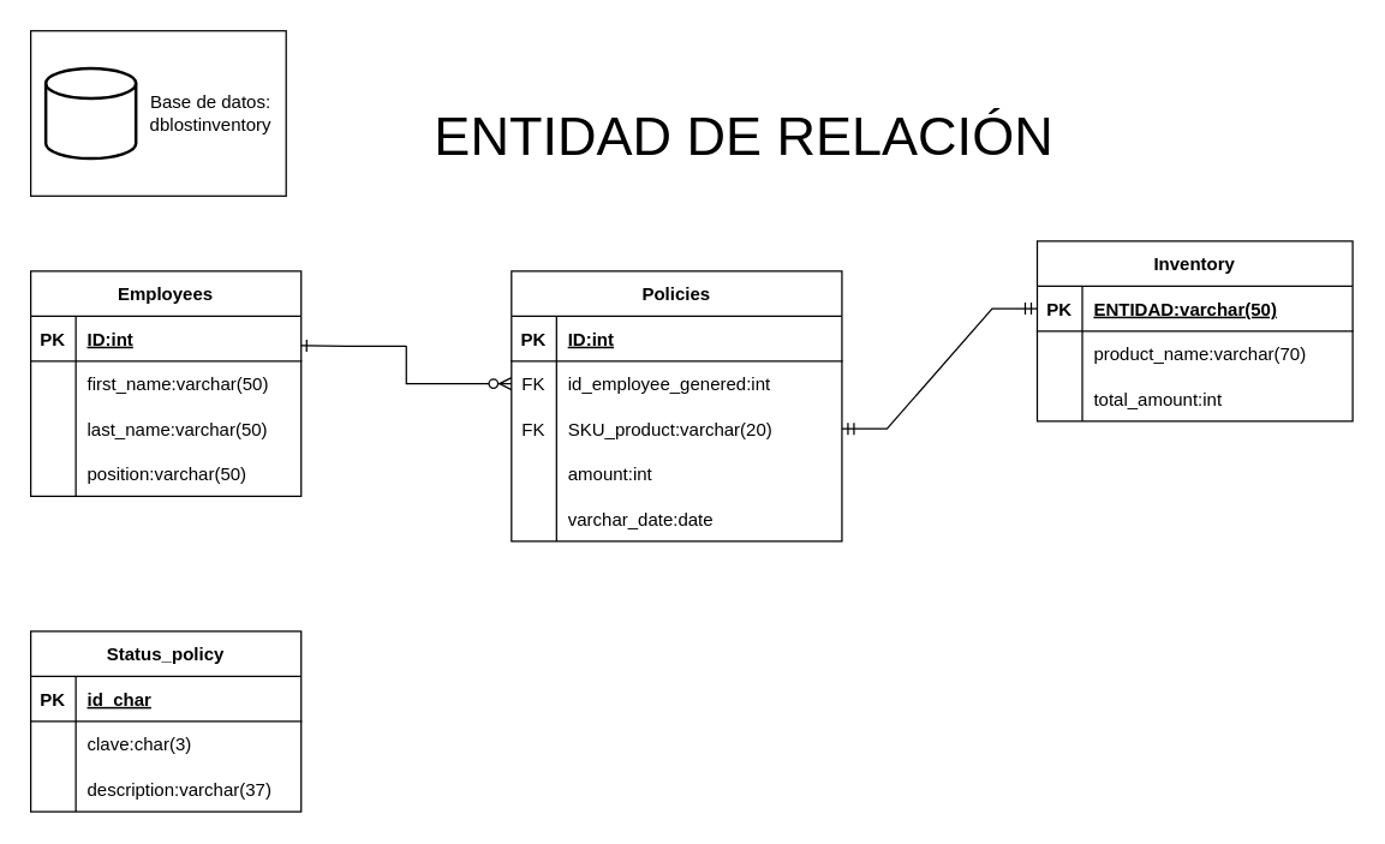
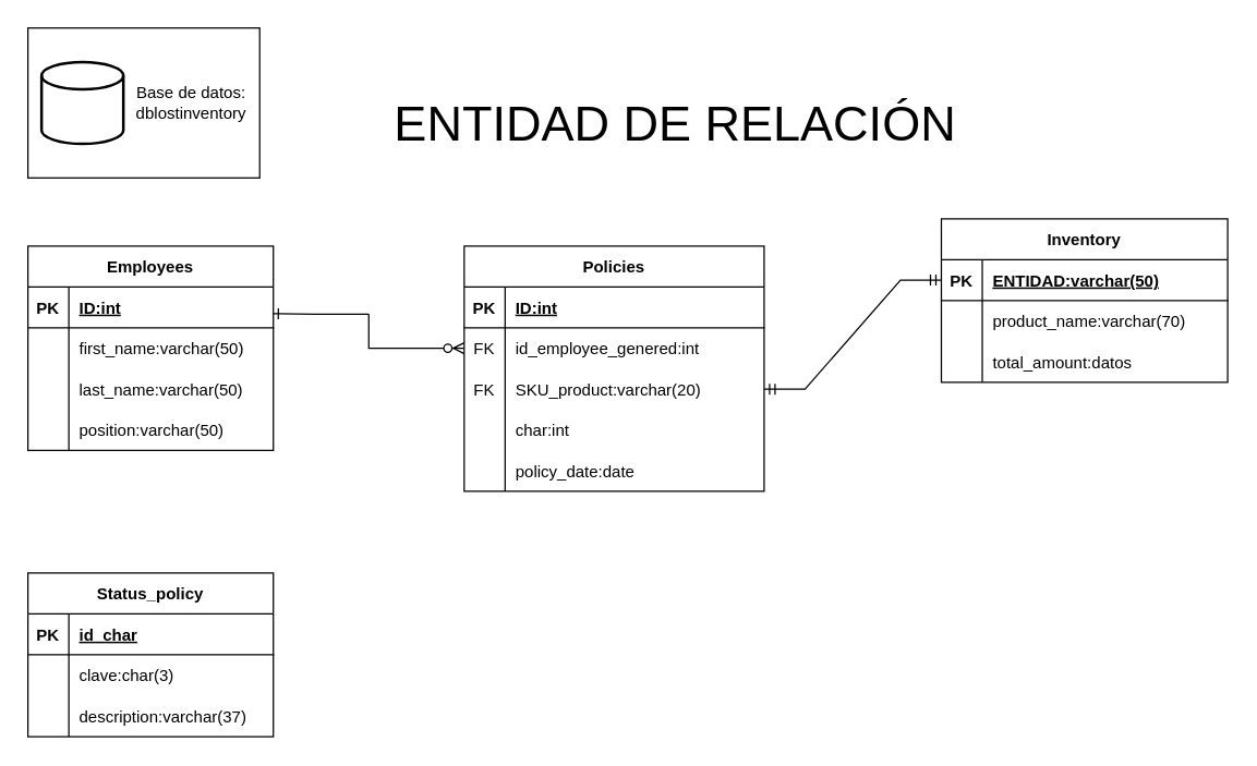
  <mxCell id="0" />
  <mxCell id="1" parent="0" />
  <mxCell id="2" value="Status_policy" style="shape=table;startSize=30;container=1;collapsible=1;childLayout=tableLayout;fixedRows=1;rowLines=0;fontStyle=1;align=center;resizeLast=1;" vertex="1" parent="1"><mxGeometry x="20" y="420" width="180" height="120" as="geometry" /></mxCell>
  <mxCell id="3" value="" style="shape=tableRow;horizontal=0;startSize=0;swimlaneHead=0;swimlaneBody=0;fillColor=none;collapsible=0;dropTarget=0;points=[[0,0.5],[1,0.5]];portConstraint=eastwest;top=0;left=0;right=0;bottom=1;" vertex="1" parent="2"><mxGeometry y="30" width="180" height="30" as="geometry" /></mxCell>
  <mxCell id="4" value="PK" style="shape=partialRectangle;connectable=0;fillColor=none;top=0;left=0;bottom=0;right=0;fontStyle=1;overflow=hidden;" vertex="1" parent="3"><mxGeometry width="30" height="30" as="geometry"><mxRectangle width="30" height="30" as="alternateBounds" /></mxGeometry></mxCell>
  <mxCell id="5" value="id_char" style="shape=partialRectangle;connectable=0;fillColor=none;top=0;left=0;bottom=0;right=0;align=left;spacingLeft=6;fontStyle=5;overflow=hidden;" vertex="1" parent="3"><mxGeometry x="30" width="150" height="30" as="geometry"><mxRectangle width="150" height="30" as="alternateBounds" /></mxGeometry></mxCell>
  <mxCell id="6" value="" style="shape=tableRow;horizontal=0;startSize=0;swimlaneHead=0;swimlaneBody=0;fillColor=none;collapsible=0;dropTarget=0;points=[[0,0.5],[1,0.5]];portConstraint=eastwest;top=0;left=0;right=0;bottom=0;" vertex="1" parent="2"><mxGeometry y="60" width="180" height="30" as="geometry" /></mxCell>
  <mxCell id="7" value="" style="shape=partialRectangle;connectable=0;fillColor=none;top=0;left=0;bottom=0;right=0;editable=1;overflow=hidden;" vertex="1" parent="6"><mxGeometry width="30" height="30" as="geometry"><mxRectangle width="30" height="30" as="alternateBounds" /></mxGeometry></mxCell>
  <mxCell id="8" value="clave:char(3)" style="shape=partialRectangle;connectable=0;fillColor=none;top=0;left=0;bottom=0;right=0;align=left;spacingLeft=6;overflow=hidden;" vertex="1" parent="6"><mxGeometry x="30" width="150" height="30" as="geometry"><mxRectangle width="150" height="30" as="alternateBounds" /></mxGeometry></mxCell>
  <mxCell id="9" value="" style="shape=tableRow;horizontal=0;startSize=0;swimlaneHead=0;swimlaneBody=0;fillColor=none;collapsible=0;dropTarget=0;points=[[0,0.5],[1,0.5]];portConstraint=eastwest;top=0;left=0;right=0;bottom=0;" vertex="1" parent="2"><mxGeometry y="90" width="180" height="30" as="geometry" /></mxCell>
  <mxCell id="10" value="" style="shape=partialRectangle;connectable=0;fillColor=none;top=0;left=0;bottom=0;right=0;editable=1;overflow=hidden;" vertex="1" parent="9"><mxGeometry width="30" height="30" as="geometry"><mxRectangle width="30" height="30" as="alternateBounds" /></mxGeometry></mxCell>
  <mxCell id="11" value="description:varchar(37)" style="shape=partialRectangle;connectable=0;fillColor=none;top=0;left=0;bottom=0;right=0;align=left;spacingLeft=6;overflow=hidden;" vertex="1" parent="9"><mxGeometry x="30" width="150" height="30" as="geometry"><mxRectangle width="150" height="30" as="alternateBounds" /></mxGeometry></mxCell>
  <mxCell id="12" value="" style="group" connectable="0" vertex="1" parent="1"><mxGeometry x="20" y="20" width="200" height="110" as="geometry" /></mxCell>
  <mxCell id="13" value="" style="rounded=0;whiteSpace=wrap;html=1;" vertex="1" parent="12"><mxGeometry width="170" height="110" as="geometry" /></mxCell>
  <mxCell id="14" value="" style="strokeWidth=2;html=1;shape=mxgraph.flowchart.database;whiteSpace=wrap;" vertex="1" parent="12"><mxGeometry x="10" y="25" width="60" height="60" as="geometry" /></mxCell>
  <mxCell id="15" value="Base de datos:&lt;br&gt;dblostinventory" style="text;html=1;strokeColor=none;fillColor=none;align=center;verticalAlign=middle;whiteSpace=wrap;rounded=0;" vertex="1" parent="12"><mxGeometry x="40" y="20" width="160" height="70" as="geometry" /></mxCell>
  <mxCell id="16" value="" style="group" connectable="0" vertex="1" parent="1"><mxGeometry x="20" y="160" width="880" height="200" as="geometry" /></mxCell>
  <mxCell id="17" value="Inventory" style="shape=table;startSize=30;container=1;collapsible=1;childLayout=tableLayout;fixedRows=1;rowLines=0;fontStyle=1;align=center;resizeLast=1;movable=1;resizable=1;rotatable=1;deletable=1;editable=1;locked=0;connectable=1;" vertex="1" parent="16"><mxGeometry x="670" width="210" height="120" as="geometry"><mxRectangle x="380" y="90" width="90" height="30" as="alternateBounds" /></mxGeometry></mxCell>
  <mxCell id="18" value="" style="shape=tableRow;horizontal=0;startSize=0;swimlaneHead=0;swimlaneBody=0;fillColor=none;collapsible=0;dropTarget=0;points=[[0,0.5],[1,0.5]];portConstraint=eastwest;top=0;left=0;right=0;bottom=1;" vertex="1" parent="17"><mxGeometry y="30" width="210" height="30" as="geometry" /></mxCell>
  <mxCell id="19" value="PK" style="shape=partialRectangle;connectable=0;fillColor=none;top=0;left=0;bottom=0;right=0;fontStyle=1;overflow=hidden;" vertex="1" parent="18"><mxGeometry width="30" height="30" as="geometry"><mxRectangle width="30" height="30" as="alternateBounds" /></mxGeometry></mxCell>
  <mxCell id="20" value="ENTIDAD:varchar(50)" style="shape=partialRectangle;connectable=0;fillColor=none;top=0;left=0;bottom=0;right=0;align=left;spacingLeft=6;fontStyle=5;overflow=hidden;" vertex="1" parent="18"><mxGeometry x="30" width="180" height="30" as="geometry"><mxRectangle width="180" height="30" as="alternateBounds" /></mxGeometry></mxCell>
  <mxCell id="21" value="" style="shape=tableRow;horizontal=0;startSize=0;swimlaneHead=0;swimlaneBody=0;fillColor=none;collapsible=0;dropTarget=0;points=[[0,0.5],[1,0.5]];portConstraint=eastwest;top=0;left=0;right=0;bottom=0;" vertex="1" parent="17"><mxGeometry y="60" width="210" height="30" as="geometry" /></mxCell>
  <mxCell id="22" value="" style="shape=partialRectangle;connectable=0;fillColor=none;top=0;left=0;bottom=0;right=0;editable=1;overflow=hidden;" vertex="1" parent="21"><mxGeometry width="30" height="30" as="geometry"><mxRectangle width="30" height="30" as="alternateBounds" /></mxGeometry></mxCell>
  <mxCell id="23" value="product_name:varchar(70)" style="shape=partialRectangle;connectable=0;fillColor=none;top=0;left=0;bottom=0;right=0;align=left;spacingLeft=6;overflow=hidden;" vertex="1" parent="21"><mxGeometry x="30" width="180" height="30" as="geometry"><mxRectangle width="180" height="30" as="alternateBounds" /></mxGeometry></mxCell>
  <mxCell id="24" value="" style="shape=tableRow;horizontal=0;startSize=0;swimlaneHead=0;swimlaneBody=0;fillColor=none;collapsible=0;dropTarget=0;points=[[0,0.5],[1,0.5]];portConstraint=eastwest;top=0;left=0;right=0;bottom=0;" vertex="1" parent="17"><mxGeometry y="90" width="210" height="30" as="geometry" /></mxCell>
  <mxCell id="25" value="" style="shape=partialRectangle;connectable=0;fillColor=none;top=0;left=0;bottom=0;right=0;editable=1;overflow=hidden;" vertex="1" parent="24"><mxGeometry width="30" height="30" as="geometry"><mxRectangle width="30" height="30" as="alternateBounds" /></mxGeometry></mxCell>
- <mxCell id="26" value="total_amount:int" style="shape=partialRectangle;connectable=0;fillColor=none;top=0;left=0;bottom=0;right=0;align=left;spacingLeft=6;overflow=hidden;" vertex="1" parent="24"><mxGeometry x="30" width="180" height="30" as="geometry"><mxRectangle width="180" height="30" as="alternateBounds" /></mxGeometry></mxCell>
+ <mxCell id="26" value="total_amount:datos" style="shape=partialRectangle;connectable=0;fillColor=none;top=0;left=0;bottom=0;right=0;align=left;spacingLeft=6;overflow=hidden;" vertex="1" parent="24"><mxGeometry x="30" width="180" height="30" as="geometry"><mxRectangle width="180" height="30" as="alternateBounds" /></mxGeometry></mxCell>
  <mxCell id="27" value="Employees" style="shape=table;startSize=30;container=1;collapsible=1;childLayout=tableLayout;fixedRows=1;rowLines=0;fontStyle=1;align=center;resizeLast=1;" vertex="1" parent="16"><mxGeometry y="20" width="180" height="150" as="geometry" /></mxCell>
  <mxCell id="28" value="" style="shape=tableRow;horizontal=0;startSize=0;swimlaneHead=0;swimlaneBody=0;fillColor=none;collapsible=0;dropTarget=0;points=[[0,0.5],[1,0.5]];portConstraint=eastwest;top=0;left=0;right=0;bottom=1;" vertex="1" parent="27"><mxGeometry y="30" width="180" height="30" as="geometry" /></mxCell>
  <mxCell id="29" value="PK" style="shape=partialRectangle;connectable=0;fillColor=none;top=0;left=0;bottom=0;right=0;fontStyle=1;overflow=hidden;" vertex="1" parent="28"><mxGeometry width="30" height="30" as="geometry"><mxRectangle width="30" height="30" as="alternateBounds" /></mxGeometry></mxCell>
  <mxCell id="30" value="ID:int" style="shape=partialRectangle;connectable=0;fillColor=none;top=0;left=0;bottom=0;right=0;align=left;spacingLeft=6;fontStyle=5;overflow=hidden;" vertex="1" parent="28"><mxGeometry x="30" width="150" height="30" as="geometry"><mxRectangle width="150" height="30" as="alternateBounds" /></mxGeometry></mxCell>
  <mxCell id="31" value="" style="shape=tableRow;horizontal=0;startSize=0;swimlaneHead=0;swimlaneBody=0;fillColor=none;collapsible=0;dropTarget=0;points=[[0,0.5],[1,0.5]];portConstraint=eastwest;top=0;left=0;right=0;bottom=0;" vertex="1" parent="27"><mxGeometry y="60" width="180" height="30" as="geometry" /></mxCell>
  <mxCell id="32" value="" style="shape=partialRectangle;connectable=0;fillColor=none;top=0;left=0;bottom=0;right=0;editable=1;overflow=hidden;" vertex="1" parent="31"><mxGeometry width="30" height="30" as="geometry"><mxRectangle width="30" height="30" as="alternateBounds" /></mxGeometry></mxCell>
  <mxCell id="33" value="first_name:varchar(50)" style="shape=partialRectangle;connectable=0;fillColor=none;top=0;left=0;bottom=0;right=0;align=left;spacingLeft=6;overflow=hidden;" vertex="1" parent="31"><mxGeometry x="30" width="150" height="30" as="geometry"><mxRectangle width="150" height="30" as="alternateBounds" /></mxGeometry></mxCell>
  <mxCell id="34" value="" style="shape=tableRow;horizontal=0;startSize=0;swimlaneHead=0;swimlaneBody=0;fillColor=none;collapsible=0;dropTarget=0;points=[[0,0.5],[1,0.5]];portConstraint=eastwest;top=0;left=0;right=0;bottom=0;" vertex="1" parent="27"><mxGeometry y="90" width="180" height="30" as="geometry" /></mxCell>
  <mxCell id="35" value="" style="shape=partialRectangle;connectable=0;fillColor=none;top=0;left=0;bottom=0;right=0;editable=1;overflow=hidden;" vertex="1" parent="34"><mxGeometry width="30" height="30" as="geometry"><mxRectangle width="30" height="30" as="alternateBounds" /></mxGeometry></mxCell>
  <mxCell id="36" value="last_name:varchar(50)" style="shape=partialRectangle;connectable=0;fillColor=none;top=0;left=0;bottom=0;right=0;align=left;spacingLeft=6;overflow=hidden;" vertex="1" parent="34"><mxGeometry x="30" width="150" height="30" as="geometry"><mxRectangle width="150" height="30" as="alternateBounds" /></mxGeometry></mxCell>
  <mxCell id="37" value="" style="shape=tableRow;horizontal=0;startSize=0;swimlaneHead=0;swimlaneBody=0;fillColor=none;collapsible=0;dropTarget=0;points=[[0,0.5],[1,0.5]];portConstraint=eastwest;top=0;left=0;right=0;bottom=0;" vertex="1" parent="27"><mxGeometry y="120" width="180" height="30" as="geometry" /></mxCell>
  <mxCell id="38" value="" style="shape=partialRectangle;connectable=0;fillColor=none;top=0;left=0;bottom=0;right=0;editable=1;overflow=hidden;" vertex="1" parent="37"><mxGeometry width="30" height="30" as="geometry"><mxRectangle width="30" height="30" as="alternateBounds" /></mxGeometry></mxCell>
  <mxCell id="39" value="position:varchar(50)" style="shape=partialRectangle;connectable=0;fillColor=none;top=0;left=0;bottom=0;right=0;align=left;spacingLeft=6;overflow=hidden;" vertex="1" parent="37"><mxGeometry x="30" width="150" height="30" as="geometry"><mxRectangle width="150" height="30" as="alternateBounds" /></mxGeometry></mxCell>
  <mxCell id="40" value="Policies" style="shape=table;startSize=30;container=1;collapsible=1;childLayout=tableLayout;fixedRows=1;rowLines=0;fontStyle=1;align=center;resizeLast=1;" vertex="1" parent="16"><mxGeometry x="320" y="20" width="220" height="180" as="geometry" /></mxCell>
  <mxCell id="41" value="" style="shape=tableRow;horizontal=0;startSize=0;swimlaneHead=0;swimlaneBody=0;fillColor=none;collapsible=0;dropTarget=0;points=[[0,0.5],[1,0.5]];portConstraint=eastwest;top=0;left=0;right=0;bottom=1;" vertex="1" parent="40"><mxGeometry y="30" width="220" height="30" as="geometry" /></mxCell>
  <mxCell id="42" value="PK" style="shape=partialRectangle;connectable=0;fillColor=none;top=0;left=0;bottom=0;right=0;fontStyle=1;overflow=hidden;" vertex="1" parent="41"><mxGeometry width="30" height="30" as="geometry"><mxRectangle width="30" height="30" as="alternateBounds" /></mxGeometry></mxCell>
  <mxCell id="43" value="ID:int" style="shape=partialRectangle;connectable=0;fillColor=none;top=0;left=0;bottom=0;right=0;align=left;spacingLeft=6;fontStyle=5;overflow=hidden;" vertex="1" parent="41"><mxGeometry x="30" width="190" height="30" as="geometry"><mxRectangle width="190" height="30" as="alternateBounds" /></mxGeometry></mxCell>
  <mxCell id="44" value="" style="shape=tableRow;horizontal=0;startSize=0;swimlaneHead=0;swimlaneBody=0;fillColor=none;collapsible=0;dropTarget=0;points=[[0,0.5],[1,0.5]];portConstraint=eastwest;top=0;left=0;right=0;bottom=0;" vertex="1" parent="40"><mxGeometry y="60" width="220" height="30" as="geometry" /></mxCell>
  <mxCell id="45" value="FK" style="shape=partialRectangle;connectable=0;fillColor=none;top=0;left=0;bottom=0;right=0;editable=1;overflow=hidden;" vertex="1" parent="44"><mxGeometry width="30" height="30" as="geometry"><mxRectangle width="30" height="30" as="alternateBounds" /></mxGeometry></mxCell>
  <mxCell id="46" value="id_employee_genered:int" style="shape=partialRectangle;connectable=0;fillColor=none;top=0;left=0;bottom=0;right=0;align=left;spacingLeft=6;overflow=hidden;" vertex="1" parent="44"><mxGeometry x="30" width="190" height="30" as="geometry"><mxRectangle width="190" height="30" as="alternateBounds" /></mxGeometry></mxCell>
  <mxCell id="47" value="" style="shape=tableRow;horizontal=0;startSize=0;swimlaneHead=0;swimlaneBody=0;fillColor=none;collapsible=0;dropTarget=0;points=[[0,0.5],[1,0.5]];portConstraint=eastwest;top=0;left=0;right=0;bottom=0;" vertex="1" parent="40"><mxGeometry y="90" width="220" height="30" as="geometry" /></mxCell>
  <mxCell id="48" value="FK" style="shape=partialRectangle;connectable=0;fillColor=none;top=0;left=0;bottom=0;right=0;editable=1;overflow=hidden;" vertex="1" parent="47"><mxGeometry width="30" height="30" as="geometry"><mxRectangle width="30" height="30" as="alternateBounds" /></mxGeometry></mxCell>
  <mxCell id="49" value="SKU_product:varchar(20)" style="shape=partialRectangle;connectable=0;fillColor=none;top=0;left=0;bottom=0;right=0;align=left;spacingLeft=6;overflow=hidden;" vertex="1" parent="47"><mxGeometry x="30" width="190" height="30" as="geometry"><mxRectangle width="190" height="30" as="alternateBounds" /></mxGeometry></mxCell>
  <mxCell id="50" value="" style="shape=tableRow;horizontal=0;startSize=0;swimlaneHead=0;swimlaneBody=0;fillColor=none;collapsible=0;dropTarget=0;points=[[0,0.5],[1,0.5]];portConstraint=eastwest;top=0;left=0;right=0;bottom=0;" vertex="1" parent="40"><mxGeometry y="120" width="220" height="30" as="geometry" /></mxCell>
  <mxCell id="51" value="" style="shape=partialRectangle;connectable=0;fillColor=none;top=0;left=0;bottom=0;right=0;editable=1;overflow=hidden;" vertex="1" parent="50"><mxGeometry width="30" height="30" as="geometry"><mxRectangle width="30" height="30" as="alternateBounds" /></mxGeometry></mxCell>
- <mxCell id="52" value="amount:int" style="shape=partialRectangle;connectable=0;fillColor=none;top=0;left=0;bottom=0;right=0;align=left;spacingLeft=6;overflow=hidden;" vertex="1" parent="50"><mxGeometry x="30" width="190" height="30" as="geometry"><mxRectangle width="190" height="30" as="alternateBounds" /></mxGeometry></mxCell>
+ <mxCell id="52" value="char:int" style="shape=partialRectangle;connectable=0;fillColor=none;top=0;left=0;bottom=0;right=0;align=left;spacingLeft=6;overflow=hidden;" vertex="1" parent="50"><mxGeometry x="30" width="190" height="30" as="geometry"><mxRectangle width="190" height="30" as="alternateBounds" /></mxGeometry></mxCell>
  <mxCell id="53" value="" style="shape=tableRow;horizontal=0;startSize=0;swimlaneHead=0;swimlaneBody=0;fillColor=none;collapsible=0;dropTarget=0;points=[[0,0.5],[1,0.5]];portConstraint=eastwest;top=0;left=0;right=0;bottom=0;" vertex="1" parent="40"><mxGeometry y="150" width="220" height="30" as="geometry" /></mxCell>
  <mxCell id="54" value="" style="shape=partialRectangle;connectable=0;fillColor=none;top=0;left=0;bottom=0;right=0;editable=1;overflow=hidden;" vertex="1" parent="53"><mxGeometry width="30" height="30" as="geometry"><mxRectangle width="30" height="30" as="alternateBounds" /></mxGeometry></mxCell>
- <mxCell id="55" value="varchar_date:date" style="shape=partialRectangle;connectable=0;fillColor=none;top=0;left=0;bottom=0;right=0;align=left;spacingLeft=6;overflow=hidden;" vertex="1" parent="53"><mxGeometry x="30" width="190" height="30" as="geometry"><mxRectangle width="190" height="30" as="alternateBounds" /></mxGeometry></mxCell>
+ <mxCell id="55" value="policy_date:date" style="shape=partialRectangle;connectable=0;fillColor=none;top=0;left=0;bottom=0;right=0;align=left;spacingLeft=6;overflow=hidden;" vertex="1" parent="53"><mxGeometry x="30" width="190" height="30" as="geometry"><mxRectangle width="190" height="30" as="alternateBounds" /></mxGeometry></mxCell>
  <mxCell id="56" value="" style="fontSize=12;html=1;endArrow=ERzeroToMany;endFill=1;rounded=0;entryX=0;entryY=0.5;entryDx=0;entryDy=0;" edge="1" parent="16" target="44"><mxGeometry width="100" height="100" relative="1" as="geometry"><mxPoint x="250" y="70" as="sourcePoint" /><mxPoint x="344" y="120" as="targetPoint" /><Array as="points"><mxPoint x="250" y="95" /></Array></mxGeometry></mxCell>
  <mxCell id="57" value="" style="fontSize=12;html=1;endArrow=ERone;endFill=1;rounded=0;entryX=0.998;entryY=0.653;entryDx=0;entryDy=0;entryPerimeter=0;" edge="1" parent="16" target="28"><mxGeometry width="100" height="100" relative="1" as="geometry"><mxPoint x="250" y="70" as="sourcePoint" /><mxPoint x="190" y="65" as="targetPoint" /><Array as="points"><mxPoint x="210" y="70" /></Array></mxGeometry></mxCell>
  <mxCell id="58" value="" style="edgeStyle=entityRelationEdgeStyle;fontSize=12;html=1;endArrow=ERmandOne;startArrow=ERmandOne;rounded=0;entryX=0;entryY=0.5;entryDx=0;entryDy=0;exitX=1;exitY=0.5;exitDx=0;exitDy=0;" edge="1" parent="16" source="47" target="18"><mxGeometry width="100" height="100" relative="1" as="geometry"><mxPoint x="560" y="170" as="sourcePoint" /><mxPoint x="660" y="70" as="targetPoint" /></mxGeometry></mxCell>
  <mxCell id="59" value="&lt;font style=&quot;font-size: 36px;&quot;&gt;ENTIDAD DE RELACIÓN&lt;/font&gt;" style="text;html=1;strokeColor=none;fillColor=none;align=center;verticalAlign=middle;whiteSpace=wrap;rounded=0;" vertex="1" parent="1"><mxGeometry x="265" y="50" width="460" height="80" as="geometry" /></mxCell>
